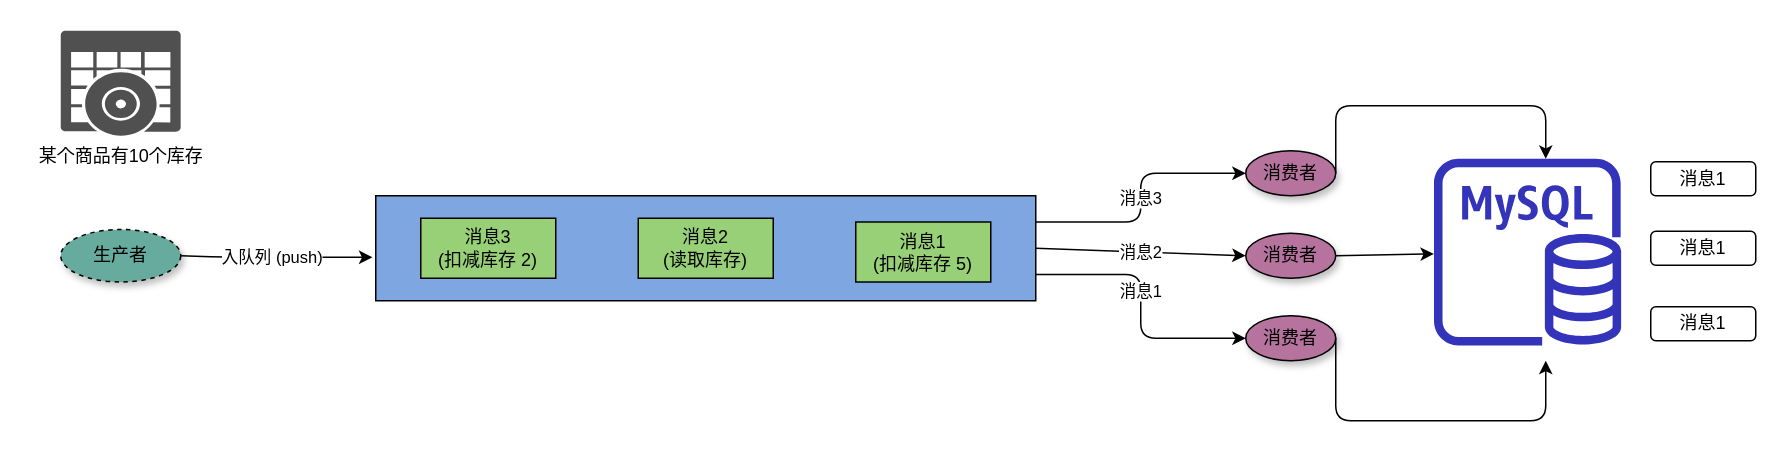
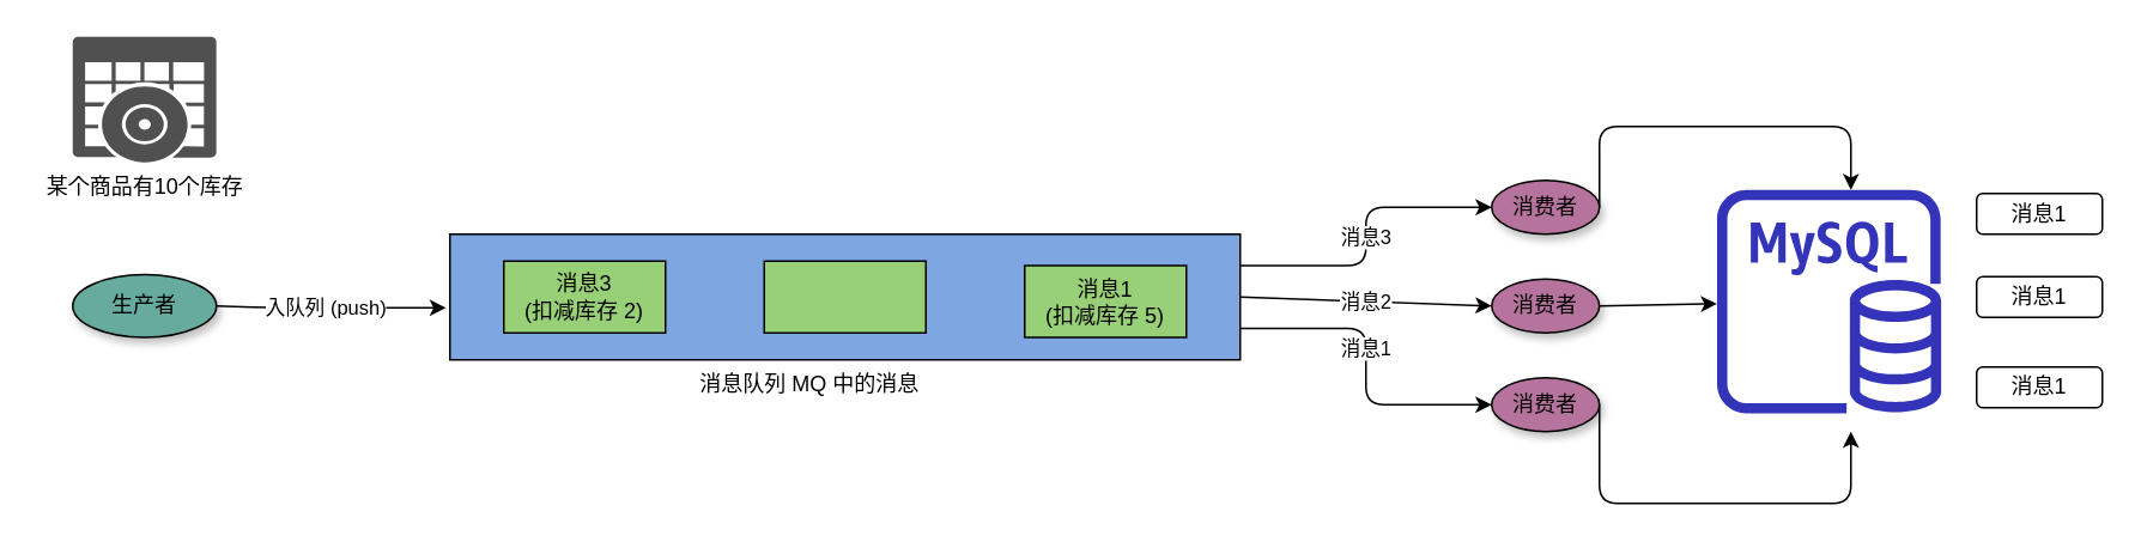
  <mxCell id="0" />
  <mxCell id="1" parent="0" />
  <mxCell id="2" value="" style="rounded=0;whiteSpace=wrap;html=1;fillColor=#7EA6E0;" vertex="1" parent="1"><mxGeometry x="250" y="130" width="440" height="70" as="geometry" /></mxCell>
+ <mxCell id="3" value="消息队列 MQ&amp;nbsp;中的消息" style="text;html=1;align=center;verticalAlign=middle;resizable=0;points=[];autosize=1;" vertex="1" parent="1"><mxGeometry x="380" y="204" width="140" height="20" as="geometry" /></mxCell>
  <mxCell id="4" value="" style="shape=table;html=1;whiteSpace=wrap;startSize=0;container=1;collapsible=0;childLayout=tableLayout;fillColor=#97D077;" vertex="1" parent="1"><mxGeometry x="280" y="145" width="90" height="40" as="geometry" /></mxCell>
  <mxCell id="5" value="" style="shape=partialRectangle;html=1;whiteSpace=wrap;collapsible=0;dropTarget=0;pointerEvents=0;fillColor=none;top=0;left=0;bottom=0;right=0;points=[[0,0.5],[1,0.5]];portConstraint=eastwest;" vertex="1" parent="4"><mxGeometry width="90" height="40" as="geometry" /></mxCell>
  <mxCell id="6" value="消息3&lt;br&gt;(扣减库存 2)" style="shape=partialRectangle;html=1;whiteSpace=wrap;connectable=0;overflow=hidden;fillColor=none;top=0;left=0;bottom=0;right=0;" vertex="1" parent="5"><mxGeometry width="90" height="40" as="geometry" /></mxCell>
- <mxCell id="7" value="生产者" style="ellipse;whiteSpace=wrap;html=1;shadow=1;strokeColor=#000000;fillColor=#67AB9F;dashed=1;" vertex="1" parent="1"><mxGeometry x="40" y="152.5" width="80" height="35" as="geometry" /></mxCell>
+ <mxCell id="7" value="生产者" style="ellipse;whiteSpace=wrap;html=1;shadow=1;strokeColor=#000000;fillColor=#67AB9F;" vertex="1" parent="1"><mxGeometry x="40" y="152.5" width="80" height="35" as="geometry" /></mxCell>
  <mxCell id="8" value="" style="endArrow=classic;html=1;entryX=-0.005;entryY=0.629;entryDx=0;entryDy=0;exitX=1;exitY=0.5;exitDx=0;exitDy=0;entryPerimeter=0;" edge="1" parent="1" source="7"><mxGeometry relative="1" as="geometry"><mxPoint x="11.04" y="168.005" as="sourcePoint" /><mxPoint x="247.8" y="171.03" as="targetPoint" /><Array as="points"><mxPoint x="150" y="171" /></Array></mxGeometry></mxCell>
  <mxCell id="9" value="&lt;div style=&quot;text-align: left&quot;&gt;入队列 (push)&lt;/div&gt;" style="edgeLabel;resizable=0;html=1;align=center;verticalAlign=middle;" connectable="0" vertex="1" parent="8"><mxGeometry relative="1" as="geometry"><mxPoint x="-3.98" y="-1.01" as="offset" /></mxGeometry></mxCell>
  <mxCell id="10" value="消费者" style="ellipse;whiteSpace=wrap;html=1;shadow=1;strokeColor=#000000;fillColor=#B5739D;" vertex="1" parent="1"><mxGeometry x="830" y="210" width="60" height="30" as="geometry" /></mxCell>
  <mxCell id="11" value="" style="shape=table;html=1;whiteSpace=wrap;startSize=0;container=1;collapsible=0;childLayout=tableLayout;fillColor=#97D077;" vertex="1" parent="1"><mxGeometry x="425" y="145" width="90" height="40" as="geometry" /></mxCell>
  <mxCell id="12" value="" style="shape=partialRectangle;html=1;whiteSpace=wrap;collapsible=0;dropTarget=0;pointerEvents=0;fillColor=none;top=0;left=0;bottom=0;right=0;points=[[0,0.5],[1,0.5]];portConstraint=eastwest;" vertex="1" parent="11"><mxGeometry width="90" height="40" as="geometry" /></mxCell>
- <mxCell id="13" value="消息2&lt;br&gt;(读取库存)" style="shape=partialRectangle;html=1;whiteSpace=wrap;connectable=0;overflow=hidden;fillColor=none;top=0;left=0;bottom=0;right=0;" vertex="1" parent="12"><mxGeometry width="90" height="40" as="geometry" /></mxCell>
  <mxCell id="14" value="" style="shape=table;html=1;whiteSpace=wrap;startSize=0;container=1;collapsible=0;childLayout=tableLayout;fillColor=#97D077;" vertex="1" parent="1"><mxGeometry x="570" y="147.5" width="90" height="40" as="geometry" /></mxCell>
  <mxCell id="15" value="" style="shape=partialRectangle;html=1;whiteSpace=wrap;collapsible=0;dropTarget=0;pointerEvents=0;fillColor=none;top=0;left=0;bottom=0;right=0;points=[[0,0.5],[1,0.5]];portConstraint=eastwest;" vertex="1" parent="14"><mxGeometry width="90" height="40" as="geometry" /></mxCell>
  <mxCell id="16" value="消息1&lt;br&gt;(扣减库存 5)" style="shape=partialRectangle;html=1;whiteSpace=wrap;connectable=0;overflow=hidden;fillColor=none;top=0;left=0;bottom=0;right=0;" vertex="1" parent="15"><mxGeometry width="90" height="40" as="geometry" /></mxCell>
  <mxCell id="17" value="" style="pointerEvents=1;shadow=0;dashed=0;html=1;strokeColor=none;labelPosition=center;verticalLabelPosition=bottom;verticalAlign=top;align=center;fillColor=#505050;shape=mxgraph.mscae.intune.inventory_software" vertex="1" parent="1"><mxGeometry x="40" y="20" width="80" height="70" as="geometry" /></mxCell>
  <mxCell id="18" value="某个商品有10个库存" style="text;html=1;align=center;verticalAlign=middle;resizable=0;points=[];autosize=1;" vertex="1" parent="1"><mxGeometry x="20" y="94" width="120" height="20" as="geometry" /></mxCell>
  <mxCell id="19" value="消费者" style="ellipse;whiteSpace=wrap;html=1;shadow=1;strokeColor=#000000;fillColor=#B5739D;" vertex="1" parent="1"><mxGeometry x="830" y="155" width="60" height="30" as="geometry" /></mxCell>
  <mxCell id="20" value="消费者" style="ellipse;whiteSpace=wrap;html=1;shadow=1;strokeColor=#000000;fillColor=#B5739D;" vertex="1" parent="1"><mxGeometry x="830" y="100" width="60" height="30" as="geometry" /></mxCell>
  <mxCell id="21" value="消息3" style="edgeStyle=elbowEdgeStyle;elbow=vertical;endArrow=classic;html=1;entryX=0;entryY=0.5;entryDx=0;entryDy=0;exitX=1;exitY=0.25;exitDx=0;exitDy=0;" edge="1" parent="1" source="2" target="20"><mxGeometry width="50" height="50" relative="1" as="geometry"><mxPoint x="730" y="110" as="sourcePoint" /><mxPoint x="740" y="90" as="targetPoint" /></mxGeometry></mxCell>
  <mxCell id="22" value="" style="edgeStyle=elbowEdgeStyle;elbow=horizontal;endArrow=classic;html=1;exitX=1;exitY=0.75;exitDx=0;exitDy=0;entryX=0;entryY=0.5;entryDx=0;entryDy=0;" edge="1" parent="1" source="2" target="10"><mxGeometry width="50" height="50" relative="1" as="geometry"><mxPoint x="490" y="320" as="sourcePoint" /><mxPoint x="540" y="270" as="targetPoint" /></mxGeometry></mxCell>
  <mxCell id="23" value="消息1" style="edgeLabel;html=1;align=center;verticalAlign=middle;resizable=0;points=[];" vertex="1" connectable="0" parent="22"><mxGeometry x="-0.107" y="-1" relative="1" as="geometry"><mxPoint as="offset" /></mxGeometry></mxCell>
  <mxCell id="24" value="" style="endArrow=classic;html=1;exitX=1;exitY=0.5;exitDx=0;exitDy=0;entryX=0;entryY=0.5;entryDx=0;entryDy=0;" edge="1" parent="1" source="2" target="19"><mxGeometry relative="1" as="geometry"><mxPoint x="470" y="290" as="sourcePoint" /><mxPoint x="570" y="290" as="targetPoint" /></mxGeometry></mxCell>
  <mxCell id="25" value="消息2" style="edgeLabel;resizable=0;html=1;align=center;verticalAlign=middle;" connectable="0" vertex="1" parent="24"><mxGeometry relative="1" as="geometry" /></mxCell>
  <mxCell id="26" value="" style="outlineConnect=0;fontColor=#232F3E;gradientColor=none;fillColor=#3334B9;strokeColor=none;dashed=0;verticalLabelPosition=bottom;verticalAlign=top;align=center;html=1;fontSize=12;fontStyle=0;aspect=fixed;pointerEvents=1;shape=mxgraph.aws4.rds_mysql_instance;" vertex="1" parent="1"><mxGeometry x="955.5" y="105.25" width="124.75" height="124.75" as="geometry" /></mxCell>
  <mxCell id="27" value="消息1" style="rounded=1;whiteSpace=wrap;html=1;" vertex="1" parent="1"><mxGeometry x="1100" y="107.38" width="70" height="22.62" as="geometry" /></mxCell>
  <mxCell id="28" value="消息1" style="rounded=1;whiteSpace=wrap;html=1;" vertex="1" parent="1"><mxGeometry x="1100" y="204" width="70" height="22.62" as="geometry" /></mxCell>
  <mxCell id="29" value="消息1" style="rounded=1;whiteSpace=wrap;html=1;" vertex="1" parent="1"><mxGeometry x="1100" y="153.69" width="70" height="22.62" as="geometry" /></mxCell>
  <mxCell id="30" value="" style="edgeStyle=elbowEdgeStyle;elbow=vertical;endArrow=classic;html=1;exitX=1;exitY=0.5;exitDx=0;exitDy=0;" edge="1" parent="1" source="20" target="26"><mxGeometry width="50" height="50" relative="1" as="geometry"><mxPoint x="490" y="320" as="sourcePoint" /><mxPoint x="540" y="270" as="targetPoint" /><Array as="points"><mxPoint x="1030" y="70" /></Array></mxGeometry></mxCell>
  <mxCell id="31" value="" style="edgeStyle=elbowEdgeStyle;elbow=vertical;endArrow=classic;html=1;exitX=1;exitY=0.5;exitDx=0;exitDy=0;" edge="1" parent="1" source="10"><mxGeometry width="50" height="50" relative="1" as="geometry"><mxPoint x="490" y="320" as="sourcePoint" /><mxPoint x="1030" y="240" as="targetPoint" /><Array as="points"><mxPoint x="1020" y="280" /><mxPoint x="1030" y="270" /><mxPoint x="960" y="260" /></Array></mxGeometry></mxCell>
  <mxCell id="32" value="" style="endArrow=classic;html=1;exitX=1;exitY=0.5;exitDx=0;exitDy=0;" edge="1" parent="1" source="19" target="26"><mxGeometry width="50" height="50" relative="1" as="geometry"><mxPoint x="490" y="320" as="sourcePoint" /><mxPoint x="540" y="270" as="targetPoint" /></mxGeometry></mxCell>
